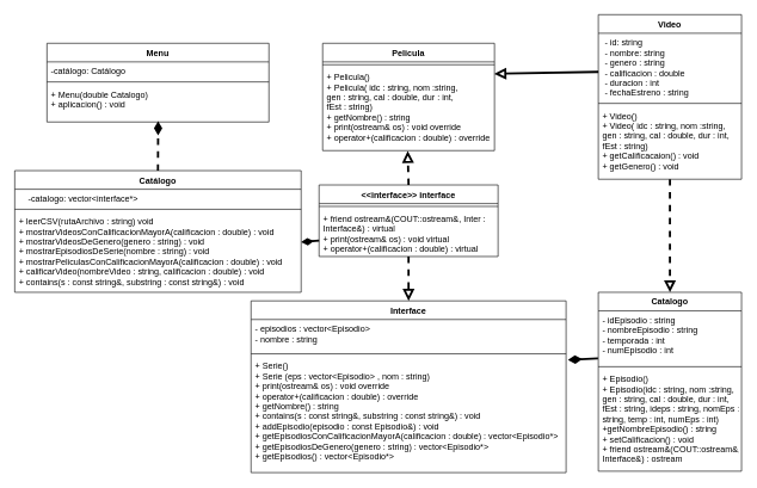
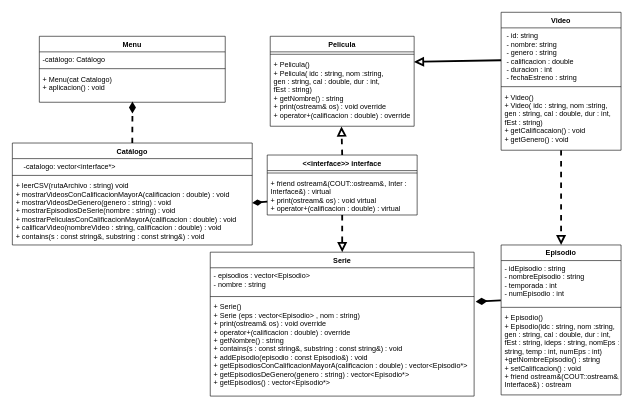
  <mxCell id="0" />
  <mxCell id="1" parent="0" />
  <mxCell id="2" style="edgeStyle=none;html=1;exitX=0.5;exitY=0;exitDx=0;exitDy=0;entryX=0.495;entryY=1.004;entryDx=0;entryDy=0;entryPerimeter=0;endArrow=block;endFill=0;startSize=7;endSize=9;dashed=1;strokeWidth=3;" parent="1" source="4" target="13" edge="1"><mxGeometry relative="1" as="geometry" /></mxCell>
  <mxCell id="3" style="edgeStyle=none;html=1;entryX=0.5;entryY=0;entryDx=0;entryDy=0;dashed=1;endArrow=block;endFill=0;startSize=7;endSize=9;strokeWidth=3;" parent="1" source="4" target="14" edge="1"><mxGeometry relative="1" as="geometry" /></mxCell>
  <mxCell id="4" value="&lt;&lt;interface&gt;&gt; interface" style="swimlane;fontStyle=1;align=center;verticalAlign=top;childLayout=stackLayout;horizontal=1;startSize=26;horizontalStack=0;resizeParent=1;resizeParentMax=0;resizeLast=0;collapsible=1;marginBottom=0;" parent="1" vertex="1"><mxGeometry x="445" y="258" width="250" height="100" as="geometry" /></mxCell>
  <mxCell id="5" value="" style="line;strokeWidth=1;fillColor=none;align=left;verticalAlign=middle;spacingTop=-1;spacingLeft=3;spacingRight=3;rotatable=0;labelPosition=right;points=[];portConstraint=eastwest;" parent="4" vertex="1"><mxGeometry y="26" width="250" height="8" as="geometry" /></mxCell>
  <mxCell id="6" value="+ friend ostream&amp;(COUT::ostream&amp;, Inter :&#10;Interface&amp;) : virtual&#10;+ print(ostream&amp; os) : void virtual&#10;+ operator+(calificacion : double) : virtual" style="text;strokeColor=none;fillColor=none;align=left;verticalAlign=top;spacingLeft=4;spacingRight=4;overflow=hidden;rotatable=0;points=[[0,0.5],[1,0.5]];portConstraint=eastwest;" parent="4" vertex="1"><mxGeometry y="34" width="250" height="66" as="geometry" /></mxCell>
- <mxCell id="7" value="Catalogo" style="swimlane;fontStyle=1;align=center;verticalAlign=top;childLayout=stackLayout;horizontal=1;startSize=26;horizontalStack=0;resizeParent=1;resizeParentMax=0;resizeLast=0;collapsible=1;marginBottom=0;" parent="1" vertex="1"><mxGeometry x="835" y="408" width="200" height="250" as="geometry" /></mxCell>
+ <mxCell id="7" value="Episodio" style="swimlane;fontStyle=1;align=center;verticalAlign=top;childLayout=stackLayout;horizontal=1;startSize=26;horizontalStack=0;resizeParent=1;resizeParentMax=0;resizeLast=0;collapsible=1;marginBottom=0;" parent="1" vertex="1"><mxGeometry x="835" y="408" width="200" height="250" as="geometry" /></mxCell>
  <mxCell id="8" value="- idEpisodio : string&#10;- nombreEpisodio : string&#10;- temporada : int&#10;- numEpisodio : int " style="text;strokeColor=none;fillColor=none;align=left;verticalAlign=top;spacingLeft=4;spacingRight=4;overflow=hidden;rotatable=0;points=[[0,0.5],[1,0.5]];portConstraint=eastwest;" parent="7" vertex="1"><mxGeometry y="26" width="200" height="74" as="geometry" /></mxCell>
  <mxCell id="9" value="" style="line;strokeWidth=1;fillColor=none;align=left;verticalAlign=middle;spacingTop=-1;spacingLeft=3;spacingRight=3;rotatable=0;labelPosition=right;points=[];portConstraint=eastwest;" parent="7" vertex="1"><mxGeometry y="100" width="200" height="8" as="geometry" /></mxCell>
  <mxCell id="10" value="+ Episodio()&#10;+ Episodio(idc : string, nom :string,&#10;gen : string, cal : double, dur : int,&#10;fEst : string, ideps : string, nomEps :&#10;string, temp : int, numEps : int)&#10;+getNombreEpisodio() : string&#10;+ setCalificacion() : void&#10;+ friend ostream&amp;(COUT::ostream&amp;, Inter :&#10;Interface&amp;) : ostream" style="text;strokeColor=none;fillColor=none;align=left;verticalAlign=top;spacingLeft=4;spacingRight=4;overflow=hidden;rotatable=0;points=[[0,0.5],[1,0.5]];portConstraint=eastwest;" parent="7" vertex="1"><mxGeometry y="108" width="200" height="142" as="geometry" /></mxCell>
  <mxCell id="11" value="Pelicula" style="swimlane;fontStyle=1;align=center;verticalAlign=top;childLayout=stackLayout;horizontal=1;startSize=26;horizontalStack=0;resizeParent=1;resizeParentMax=0;resizeLast=0;collapsible=1;marginBottom=0;" parent="1" vertex="1"><mxGeometry x="450" y="60" width="240" height="150" as="geometry" /></mxCell>
  <mxCell id="12" value="" style="line;strokeWidth=1;fillColor=none;align=left;verticalAlign=middle;spacingTop=-1;spacingLeft=3;spacingRight=3;rotatable=0;labelPosition=right;points=[];portConstraint=eastwest;" parent="11" vertex="1"><mxGeometry y="26" width="240" height="8" as="geometry" /></mxCell>
  <mxCell id="13" value="+ Pelicula()&#10;+ Pelicula( idc : string, nom :string,&#10;gen : string, cal : double, dur : int,&#10;fEst : string)&#10;+ getNombre() : string&#10;+ print(ostream&amp; os) : void override&#10;+ operator+(calificacion : double) : override" style="text;strokeColor=none;fillColor=none;align=left;verticalAlign=top;spacingLeft=4;spacingRight=4;overflow=hidden;rotatable=0;points=[[0,0.5],[1,0.5]];portConstraint=eastwest;" parent="11" vertex="1"><mxGeometry y="34" width="240" height="116" as="geometry" /></mxCell>
- <mxCell id="14" value="Interface" style="swimlane;fontStyle=1;align=center;verticalAlign=top;childLayout=stackLayout;horizontal=1;startSize=26;horizontalStack=0;resizeParent=1;resizeParentMax=0;resizeLast=0;collapsible=1;marginBottom=0;" parent="1" vertex="1"><mxGeometry x="350" y="420" width="440" height="240" as="geometry" /></mxCell>
+ <mxCell id="14" value="Serie" style="swimlane;fontStyle=1;align=center;verticalAlign=top;childLayout=stackLayout;horizontal=1;startSize=26;horizontalStack=0;resizeParent=1;resizeParentMax=0;resizeLast=0;collapsible=1;marginBottom=0;" parent="1" vertex="1"><mxGeometry x="350" y="420" width="440" height="240" as="geometry" /></mxCell>
  <mxCell id="15" value="- episodios : vector&lt;Episodio&gt;&#10;- nombre : string" style="text;strokeColor=none;fillColor=none;align=left;verticalAlign=top;spacingLeft=4;spacingRight=4;overflow=hidden;rotatable=0;points=[[0,0.5],[1,0.5]];portConstraint=eastwest;" parent="14" vertex="1"><mxGeometry y="26" width="440" height="44" as="geometry" /></mxCell>
  <mxCell id="16" value="" style="line;strokeWidth=1;fillColor=none;align=left;verticalAlign=middle;spacingTop=-1;spacingLeft=3;spacingRight=3;rotatable=0;labelPosition=right;points=[];portConstraint=eastwest;" parent="14" vertex="1"><mxGeometry y="70" width="440" height="8" as="geometry" /></mxCell>
  <mxCell id="17" value="+ Serie()&#10;+ Serie (eps : vector&lt;Episodio&gt; , nom : string)&#10;+ print(ostream&amp; os) : void override&#10;+ operator+(calificacion : double) : override&#10;+ getNombre() : string&#10;+ contains(s : const string&amp;, substring : const string&amp;) : void&#10;+ addEpisodio(episodio : const Episodio&amp;) : void&#10;+ getEpisodiosConCalificacionMayorA(calificacion : double) : vector&lt;Episodio*&gt;&#10;+ getEpisodiosDeGenero(genero : string) : vector&lt;Episodio*&gt;&#10;+ getEpisodios() : vector&lt;Episodio*&gt;&#10; " style="text;strokeColor=none;fillColor=none;align=left;verticalAlign=top;spacingLeft=4;spacingRight=4;overflow=hidden;rotatable=0;points=[[0,0.5],[1,0.5]];portConstraint=eastwest;" parent="14" vertex="1"><mxGeometry y="78" width="440" height="162" as="geometry" /></mxCell>
  <mxCell id="18" style="edgeStyle=none;html=1;exitX=0.5;exitY=0;exitDx=0;exitDy=0;endArrow=diamondThin;endFill=1;startSize=8;endSize=11;entryX=0.501;entryY=0.979;entryDx=0;entryDy=0;entryPerimeter=0;strokeWidth=3;dashed=1;" parent="1" source="19" target="26" edge="1"><mxGeometry relative="1" as="geometry"><mxPoint x="215" y="170" as="targetPoint" /></mxGeometry></mxCell>
  <mxCell id="19" value="Catálogo" style="swimlane;fontStyle=1;align=center;verticalAlign=top;childLayout=stackLayout;horizontal=1;startSize=26;horizontalStack=0;resizeParent=1;resizeParentMax=0;resizeLast=0;collapsible=1;marginBottom=0;" parent="1" vertex="1"><mxGeometry x="20" y="238" width="400" height="170" as="geometry" /></mxCell>
  <mxCell id="20" value="    -catalogo: vector&lt;interface*&gt;" style="text;strokeColor=none;fillColor=none;align=left;verticalAlign=top;spacingLeft=4;spacingRight=4;overflow=hidden;rotatable=0;points=[[0,0.5],[1,0.5]];portConstraint=eastwest;" parent="19" vertex="1"><mxGeometry y="26" width="400" height="24" as="geometry" /></mxCell>
  <mxCell id="21" value="" style="line;strokeWidth=1;fillColor=none;align=left;verticalAlign=middle;spacingTop=-1;spacingLeft=3;spacingRight=3;rotatable=0;labelPosition=right;points=[];portConstraint=eastwest;" parent="19" vertex="1"><mxGeometry y="50" width="400" height="8" as="geometry" /></mxCell>
  <mxCell id="22" value="+ leerCSV(rutaArchivo : string) void&#10;+ mostrarVideosConCalificacionMayorA(calificacion : double) : void&#10;+ mostrarVideosDeGenero(genero : string) : void&#10;+ mostrarEpisodiosDeSerie(nombre : string) : void&#10;+ mostrarPeliculasConCalificacionMayorA(calificacion : double) : void&#10;+ calificarVideo(nombreVideo : string, calificacion : double) : void&#10;+ contains(s : const string&amp;, substring : const string&amp;) : void" style="text;strokeColor=none;fillColor=none;align=left;verticalAlign=top;spacingLeft=4;spacingRight=4;overflow=hidden;rotatable=0;points=[[0,0.5],[1,0.5]];portConstraint=eastwest;" parent="19" vertex="1"><mxGeometry y="58" width="400" height="112" as="geometry" /></mxCell>
  <mxCell id="23" value="Menu" style="swimlane;fontStyle=1;align=center;verticalAlign=top;childLayout=stackLayout;horizontal=1;startSize=26;horizontalStack=0;resizeParent=1;resizeParentMax=0;resizeLast=0;collapsible=1;marginBottom=0;" parent="1" vertex="1"><mxGeometry x="65" y="60" width="310" height="110" as="geometry" /></mxCell>
  <mxCell id="24" value="-catálogo: Catálogo" style="text;strokeColor=none;fillColor=none;align=left;verticalAlign=top;spacingLeft=4;spacingRight=4;overflow=hidden;rotatable=0;points=[[0,0.5],[1,0.5]];portConstraint=eastwest;" parent="23" vertex="1"><mxGeometry y="26" width="310" height="24" as="geometry" /></mxCell>
  <mxCell id="25" value="" style="line;strokeWidth=1;fillColor=none;align=left;verticalAlign=middle;spacingTop=-1;spacingLeft=3;spacingRight=3;rotatable=0;labelPosition=right;points=[];portConstraint=eastwest;" parent="23" vertex="1"><mxGeometry y="50" width="310" height="8" as="geometry" /></mxCell>
- <mxCell id="26" value="+ Menu(double Catalogo)&#10;+ aplicacion() : void" style="text;strokeColor=none;fillColor=none;align=left;verticalAlign=top;spacingLeft=4;spacingRight=4;overflow=hidden;rotatable=0;points=[[0,0.5],[1,0.5]];portConstraint=eastwest;" parent="23" vertex="1"><mxGeometry y="58" width="310" height="52" as="geometry" /></mxCell>
+ <mxCell id="26" value="+ Menu(cat Catalogo)&#10;+ aplicacion() : void" style="text;strokeColor=none;fillColor=none;align=left;verticalAlign=top;spacingLeft=4;spacingRight=4;overflow=hidden;rotatable=0;points=[[0,0.5],[1,0.5]];portConstraint=eastwest;" parent="23" vertex="1"><mxGeometry y="58" width="310" height="52" as="geometry" /></mxCell>
  <mxCell id="27" value="Video" style="swimlane;fontStyle=1;align=center;verticalAlign=top;childLayout=stackLayout;horizontal=1;startSize=26;horizontalStack=0;resizeParent=1;resizeParentMax=0;resizeLast=0;collapsible=1;marginBottom=0;" parent="1" vertex="1"><mxGeometry x="835" y="20" width="200" height="230" as="geometry" /></mxCell>
  <mxCell id="28" value=" - id: string&#10; - nombre: string&#10; - genero : string&#10; - calificacion : double&#10; - duracion : int&#10; - fechaEstreno : string" style="text;strokeColor=none;fillColor=none;align=left;verticalAlign=top;spacingLeft=4;spacingRight=4;overflow=hidden;rotatable=0;points=[[0,0.5],[1,0.5]];portConstraint=eastwest;" parent="27" vertex="1"><mxGeometry y="26" width="200" height="94" as="geometry" /></mxCell>
  <mxCell id="29" value="" style="line;strokeWidth=1;fillColor=none;align=left;verticalAlign=middle;spacingTop=-1;spacingLeft=3;spacingRight=3;rotatable=0;labelPosition=right;points=[];portConstraint=eastwest;" parent="27" vertex="1"><mxGeometry y="120" width="200" height="8" as="geometry" /></mxCell>
  <mxCell id="30" value="+ Video()&#10;+ Video( idc : string, nom :string,&#10;gen : string, cal : double, dur : int,&#10;fEst : string)&#10;+ getCalificacaion() : void&#10;+ getGenero() : void" style="text;strokeColor=none;fillColor=none;align=left;verticalAlign=top;spacingLeft=4;spacingRight=4;overflow=hidden;rotatable=0;points=[[0,0.5],[1,0.5]];portConstraint=eastwest;" parent="27" vertex="1"><mxGeometry y="128" width="200" height="102" as="geometry" /></mxCell>
  <mxCell id="31" style="edgeStyle=none;html=1;endArrow=block;endFill=0;startSize=7;endSize=9;exitX=0;exitY=0.574;exitDx=0;exitDy=0;exitPerimeter=0;entryX=0.999;entryY=0.075;entryDx=0;entryDy=0;entryPerimeter=0;strokeWidth=3;" parent="1" source="28" target="13" edge="1"><mxGeometry relative="1" as="geometry"><mxPoint x="695" y="140" as="targetPoint" /></mxGeometry></mxCell>
  <mxCell id="32" style="edgeStyle=none;html=1;entryX=0.5;entryY=0;entryDx=0;entryDy=0;endArrow=block;endFill=0;startSize=7;endSize=9;exitX=0.5;exitY=1;exitDx=0;exitDy=0;strokeWidth=3;dashed=1;" parent="1" source="27" target="7" edge="1"><mxGeometry relative="1" as="geometry"><mxPoint x="805" y="230" as="sourcePoint" /></mxGeometry></mxCell>
  <mxCell id="33" style="edgeStyle=none;html=1;endArrow=diamondThin;endFill=1;startSize=10;endSize=11;exitX=-0.002;exitY=0.898;exitDx=0;exitDy=0;exitPerimeter=0;entryX=1.006;entryY=0.028;entryDx=0;entryDy=0;entryPerimeter=0;strokeWidth=3;" parent="1" source="8" edge="1" target="17"><mxGeometry relative="1" as="geometry"><mxPoint x="785" y="692" as="targetPoint" /></mxGeometry></mxCell>
  <mxCell id="34" style="edgeStyle=none;html=1;entryX=1;entryY=0.375;entryDx=0;entryDy=0;entryPerimeter=0;endArrow=diamondThin;endFill=1;strokeWidth=3;endSize=9;startSize=7;" parent="1" source="6" target="22" edge="1"><mxGeometry relative="1" as="geometry" /></mxCell>
